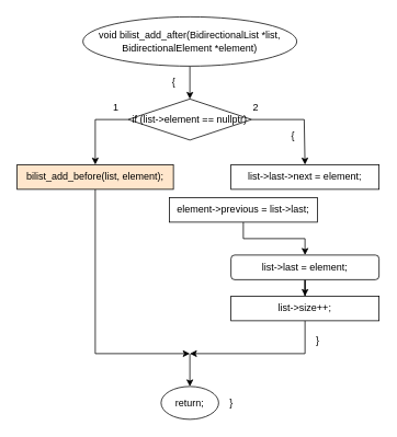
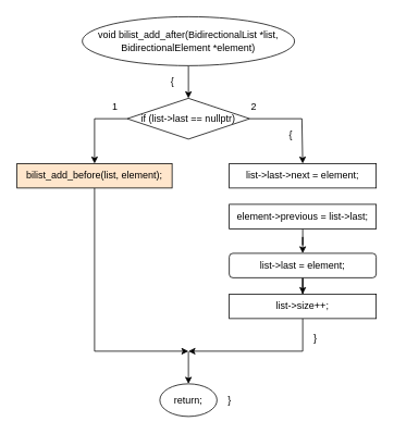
  <mxCell id="0" />
  <mxCell id="1" parent="0" />
  <mxCell id="2" value="" style="edgeStyle=orthogonalEdgeStyle;rounded=0;orthogonalLoop=1;jettySize=auto;html=1;" parent="1" source="3" target="7" edge="1"><mxGeometry relative="1" as="geometry" /></mxCell>
  <mxCell id="3" value="void bilist_add_after(BidirectionalList *list, BidirectionalElement *element)" style="ellipse;whiteSpace=wrap;html=1;" parent="1" vertex="1"><mxGeometry x="100" y="20" width="260" height="60" as="geometry" /></mxCell>
  <mxCell id="4" value="{" style="text;html=1;align=center;verticalAlign=middle;resizable=0;points=[];autosize=1;strokeColor=none;fillColor=none;" parent="1" vertex="1"><mxGeometry x="195" y="85" width="30" height="30" as="geometry" /></mxCell>
  <mxCell id="5" value="" style="edgeStyle=orthogonalEdgeStyle;rounded=0;orthogonalLoop=1;jettySize=auto;html=1;" parent="1" source="7" target="9" edge="1"><mxGeometry relative="1" as="geometry"><Array as="points"><mxPoint x="115" y="145" /></Array></mxGeometry></mxCell>
  <mxCell id="6" style="edgeStyle=orthogonalEdgeStyle;rounded=0;orthogonalLoop=1;jettySize=auto;html=1;entryX=0.5;entryY=0;entryDx=0;entryDy=0;" parent="1" source="7" target="10" edge="1"><mxGeometry relative="1" as="geometry"><Array as="points"><mxPoint x="369" y="145" /></Array></mxGeometry></mxCell>
- <mxCell id="7" value="if (list-&amp;gt;element == nullptr)" style="rhombus;whiteSpace=wrap;html=1;" parent="1" vertex="1"><mxGeometry x="155" y="120" width="150" height="50" as="geometry" /></mxCell>
+ <mxCell id="7" value="if (list-&amp;gt;last == nullptr)" style="rhombus;whiteSpace=wrap;html=1;" parent="1" vertex="1"><mxGeometry x="155" y="120" width="150" height="50" as="geometry" /></mxCell>
  <mxCell id="8" style="edgeStyle=orthogonalEdgeStyle;rounded=0;orthogonalLoop=1;jettySize=auto;html=1;" parent="1" source="9" edge="1"><mxGeometry relative="1" as="geometry"><mxPoint x="230" y="430" as="targetPoint" /><Array as="points"><mxPoint x="115" y="430" /></Array></mxGeometry></mxCell>
  <mxCell id="9" value="bilist_add_before(list, element);" style="whiteSpace=wrap;html=1;fillColor=#ffe6cc;" parent="1" vertex="1"><mxGeometry x="20" y="200" width="190" height="30" as="geometry" /></mxCell>
  <mxCell id="10" value="list-&amp;gt;last-&amp;gt;next = element;" style="whiteSpace=wrap;html=1;" parent="1" vertex="1"><mxGeometry x="280" y="200" width="180" height="30" as="geometry" /></mxCell>
  <mxCell id="11" value="" style="edgeStyle=orthogonalEdgeStyle;rounded=0;orthogonalLoop=1;jettySize=auto;html=1;" parent="1" source="12" target="14" edge="1"><mxGeometry relative="1" as="geometry" /></mxCell>
  <mxCell id="12" value="list-&amp;gt;last = element;" style="whiteSpace=wrap;html=1;rounded=1;" parent="1" vertex="1"><mxGeometry x="280" y="310" width="180" height="30" as="geometry" /></mxCell>
  <mxCell id="13" style="edgeStyle=orthogonalEdgeStyle;rounded=0;orthogonalLoop=1;jettySize=auto;html=1;" parent="1" source="14" edge="1"><mxGeometry relative="1" as="geometry"><mxPoint x="230" y="430" as="targetPoint" /><Array as="points"><mxPoint x="370" y="430" /><mxPoint x="230" y="430" /></Array></mxGeometry></mxCell>
  <mxCell id="14" value="list-&amp;gt;size++;" style="whiteSpace=wrap;html=1;" parent="1" vertex="1"><mxGeometry x="280" y="360" width="180" height="30" as="geometry" /></mxCell>
  <mxCell id="15" value="{" style="text;html=1;align=center;verticalAlign=middle;resizable=0;points=[];autosize=1;strokeColor=none;fillColor=none;" parent="1" vertex="1"><mxGeometry x="340" y="150" width="30" height="30" as="geometry" /></mxCell>
  <mxCell id="16" value="2" style="text;html=1;align=center;verticalAlign=middle;resizable=0;points=[];autosize=1;strokeColor=none;fillColor=none;" parent="1" vertex="1"><mxGeometry x="295" y="115" width="30" height="30" as="geometry" /></mxCell>
  <mxCell id="17" value="1" style="text;html=1;align=center;verticalAlign=middle;resizable=0;points=[];autosize=1;strokeColor=none;fillColor=none;" parent="1" vertex="1"><mxGeometry x="125" y="115" width="30" height="30" as="geometry" /></mxCell>
  <mxCell id="18" value="}" style="text;html=1;align=center;verticalAlign=middle;resizable=0;points=[];autosize=1;strokeColor=none;fillColor=none;" parent="1" vertex="1"><mxGeometry x="370" y="400" width="30" height="30" as="geometry" /></mxCell>
  <mxCell id="19" value="" style="endArrow=classic;html=1;rounded=0;entryX=0.5;entryY=0;entryDx=0;entryDy=0;" parent="1" target="20" edge="1"><mxGeometry width="50" height="50" relative="1" as="geometry"><mxPoint x="230" y="430" as="sourcePoint" /><mxPoint x="230" y="470" as="targetPoint" /></mxGeometry></mxCell>
  <mxCell id="20" value="return;" style="ellipse;whiteSpace=wrap;html=1;" parent="1" vertex="1"><mxGeometry x="195" y="470" width="70" height="40" as="geometry" /></mxCell>
  <mxCell id="21" value="}" style="text;html=1;align=center;verticalAlign=middle;resizable=0;points=[];autosize=1;strokeColor=none;fillColor=none;" parent="1" vertex="1"><mxGeometry x="265" y="475" width="30" height="30" as="geometry" /></mxCell>
  <mxCell id="22" value="" style="edgeStyle=orthogonalEdgeStyle;rounded=0;orthogonalLoop=1;jettySize=auto;html=1;entryX=0.5;entryY=0;entryDx=0;entryDy=0;" edge="1" parent="1" source="23" target="12"><mxGeometry relative="1" as="geometry"><mxPoint x="370" y="310" as="targetPoint" /></mxGeometry></mxCell>
- <mxCell id="23" value="element-&amp;gt;previous = list-&amp;gt;last;" style="whiteSpace=wrap;html=1;" vertex="1" parent="1"><mxGeometry x="205" y="240" width="180" height="30" as="geometry" /></mxCell>
+ <mxCell id="23" value="element-&amp;gt;previous = list-&amp;gt;last;" style="whiteSpace=wrap;html=1;" vertex="1" parent="1"><mxGeometry x="280" y="250" width="180" height="30" as="geometry" /></mxCell>
